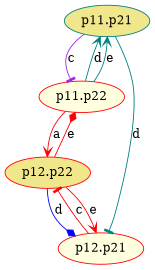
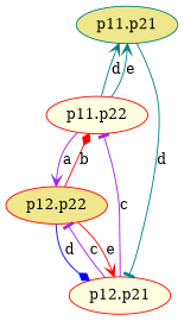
  digraph {
    node [color=red fillcolor=khaki shape=ellipse style=filled]
    edge [arrowhead=vee color=teal]
    "p11.p21" [color=teal]
    "p11.p22" [fillcolor=lightyellow]
    "p12.p21" [fillcolor=lightyellow]
    "p12.p22"
-   "p11.p21" -> "p11.p22" [arrowhead=tee color=purple label=c]
+   "p12.p21" -> "p11.p22" [arrowhead=tee color=purple label=c]
    "p11.p21" -> "p12.p21" [arrowhead=tee label=d]
    "p11.p22" -> "p11.p21" [label=d]
    "p11.p22" -> "p11.p21" [label=e]
-   "p11.p22" -> "p12.p22" [color=red label=a]
-   "p12.p21" -> "p12.p22" [arrowhead=tee color=red label=c]
-   "p12.p22" -> "p11.p22" [arrowhead=diamond color=red label=e]
+   "p11.p22" -> "p12.p22" [color=purple label=a]
+   "p12.p21" -> "p12.p22" [arrowhead=tee color=purple label=c]
+   "p12.p22" -> "p11.p22" [arrowhead=diamond color=red label=b]
    "p12.p22" -> "p12.p21" [arrowhead=diamond color=blue label=d]
    "p12.p22" -> "p12.p21" [color=red label=e]
  }
